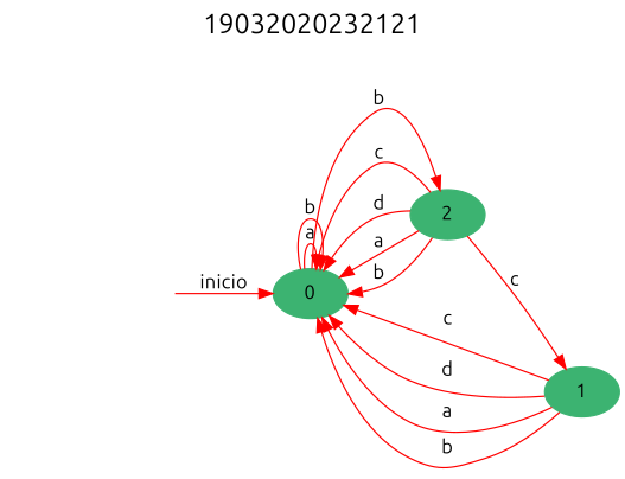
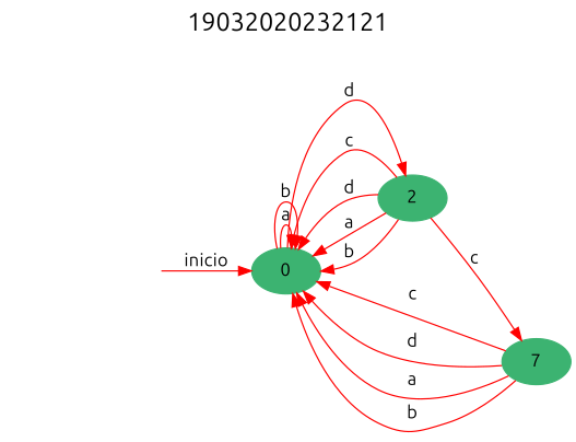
  digraph {
    fontname=Ubuntu
    fontsize=20
    label=19032020232121
    labelloc=t
    rankdir=LR
    node [color=mediumseagreen fontname=Ubuntu style=filled]
    edge [color=red fontname=Ubuntu]
    0
    2
-   1
+   1 [label=7]
    secret_node [color=midnightblue fontcolor=white shape=circle style=invis]
    0 -> 0 [label=a]
    0 -> 0 [label=b]
-   0 -> 2 [label=b]
+   0 -> 2 [label=d]
    2 -> 0 [label=c]
    2 -> 0 [label=d]
    2 -> 0 [label=a]
    2 -> 0 [label=b]
    2 -> 1 [label=c]
    1 -> 0 [label=c]
    1 -> 0 [label=d]
    1 -> 0 [label=a]
    1 -> 0 [label=b]
    secret_node -> 0 [label=inicio]
  }
